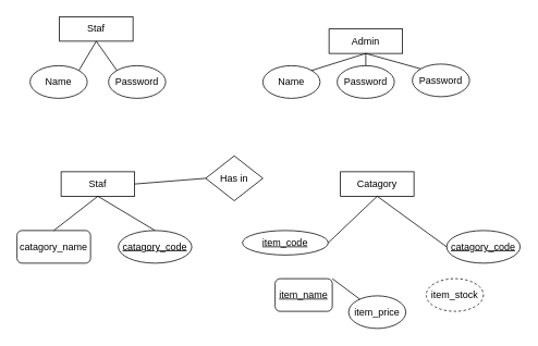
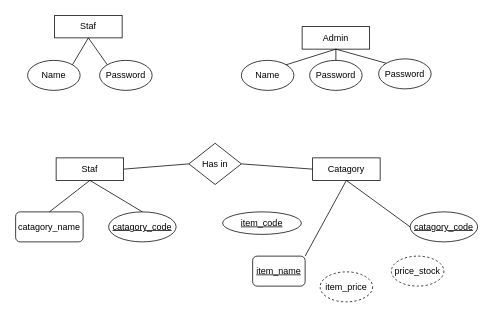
  <mxCell id="0" />
  <mxCell id="1" parent="0" />
  <mxCell id="2" value="Staf" style="rounded=0;whiteSpace=wrap;html=1;" vertex="1" parent="1"><mxGeometry x="72" y="20" width="90" height="30" as="geometry" /></mxCell>
  <mxCell id="3" value="Name" style="ellipse;whiteSpace=wrap;html=1;" vertex="1" parent="1"><mxGeometry x="36" y="80" width="70" height="40" as="geometry" /></mxCell>
  <mxCell id="4" value="Password" style="ellipse;whiteSpace=wrap;html=1;" vertex="1" parent="1"><mxGeometry x="132" y="80" width="70" height="40" as="geometry" /></mxCell>
  <mxCell id="5" value="Admin" style="rounded=0;whiteSpace=wrap;html=1;" vertex="1" parent="1"><mxGeometry x="402" y="35" width="90" height="30" as="geometry" /></mxCell>
  <mxCell id="6" value="Password" style="ellipse;whiteSpace=wrap;html=1;" vertex="1" parent="1"><mxGeometry x="412" y="80" width="70" height="40" as="geometry" /></mxCell>
  <mxCell id="7" value="Name" style="ellipse;whiteSpace=wrap;html=1;" vertex="1" parent="1"><mxGeometry x="321" y="80" width="70" height="40" as="geometry" /></mxCell>
  <mxCell id="8" value="Password" style="ellipse;whiteSpace=wrap;html=1;" vertex="1" parent="1"><mxGeometry x="504" y="78" width="70" height="40" as="geometry" /></mxCell>
  <mxCell id="9" value="" style="endArrow=none;html=1;rounded=0;entryX=0.5;entryY=1;entryDx=0;entryDy=0;exitX=1;exitY=0;exitDx=0;exitDy=0;" edge="1" parent="1" source="3" target="2"><mxGeometry width="50" height="50" relative="1" as="geometry"><mxPoint x="72" y="100" as="sourcePoint" /><mxPoint x="122" y="50" as="targetPoint" /></mxGeometry></mxCell>
  <mxCell id="10" value="" style="endArrow=none;html=1;rounded=0;entryX=0.5;entryY=1;entryDx=0;entryDy=0;exitX=0;exitY=0;exitDx=0;exitDy=0;" edge="1" parent="1" source="4" target="2"><mxGeometry width="50" height="50" relative="1" as="geometry"><mxPoint x="92" y="96" as="sourcePoint" /><mxPoint x="119" y="61" as="targetPoint" /></mxGeometry></mxCell>
  <mxCell id="11" value="" style="endArrow=none;html=1;rounded=0;entryX=0.5;entryY=1;entryDx=0;entryDy=0;exitX=1;exitY=0;exitDx=0;exitDy=0;" edge="1" parent="1" source="7" target="5"><mxGeometry width="50" height="50" relative="1" as="geometry"><mxPoint x="372" y="110" as="sourcePoint" /><mxPoint x="422" y="60" as="targetPoint" /></mxGeometry></mxCell>
  <mxCell id="12" value="" style="endArrow=none;html=1;rounded=0;entryX=0.5;entryY=1;entryDx=0;entryDy=0;exitX=0.5;exitY=0;exitDx=0;exitDy=0;" edge="1" parent="1" source="6" target="5"><mxGeometry width="50" height="50" relative="1" as="geometry"><mxPoint x="391" y="96" as="sourcePoint" /><mxPoint x="457" y="60" as="targetPoint" /></mxGeometry></mxCell>
  <mxCell id="13" value="" style="endArrow=none;html=1;rounded=0;entryX=0.5;entryY=1;entryDx=0;entryDy=0;exitX=0;exitY=0;exitDx=0;exitDy=0;" edge="1" parent="1" source="8" target="5"><mxGeometry width="50" height="50" relative="1" as="geometry"><mxPoint x="457" y="90" as="sourcePoint" /><mxPoint x="457" y="60" as="targetPoint" /></mxGeometry></mxCell>
  <mxCell id="14" value="Catagory" style="rounded=0;whiteSpace=wrap;html=1;" vertex="1" parent="1"><mxGeometry x="416" y="210" width="90" height="30" as="geometry" /></mxCell>
  <mxCell id="15" value="Staf" style="rounded=0;whiteSpace=wrap;html=1;" vertex="1" parent="1"><mxGeometry x="74" y="210" width="90" height="30" as="geometry" /></mxCell>
  <mxCell id="16" value="item_code" style="ellipse;whiteSpace=wrap;html=1;fontStyle=4" vertex="1" parent="1"><mxGeometry x="296" y="282" width="105" height="30" as="geometry" /></mxCell>
  <mxCell id="17" value="item_name" style="whiteSpace=wrap;html=1;fontStyle=4;rounded=1;" vertex="1" parent="1"><mxGeometry x="336" y="341" width="70" height="40" as="geometry" /></mxCell>
- <mxCell id="18" value="item_price" style="ellipse;whiteSpace=wrap;html=1;" vertex="1" parent="1"><mxGeometry x="426" y="362" width="70" height="40" as="geometry" /></mxCell>
- <mxCell id="19" value="item_stock" style="ellipse;whiteSpace=wrap;html=1;fillStyle=auto;fillColor=none;dashed=1;" vertex="1" parent="1"><mxGeometry x="521" y="341" width="70" height="40" as="geometry" /></mxCell>
+ <mxCell id="18" value="item_price" style="ellipse;whiteSpace=wrap;html=1;dashed=1;" vertex="1" parent="1"><mxGeometry x="426" y="362" width="70" height="40" as="geometry" /></mxCell>
+ <mxCell id="19" value="price_stock" style="ellipse;whiteSpace=wrap;html=1;fillStyle=auto;fillColor=none;dashed=1;" vertex="1" parent="1"><mxGeometry x="521" y="341" width="70" height="40" as="geometry" /></mxCell>
  <mxCell id="20" value="catagory_code" style="ellipse;whiteSpace=wrap;html=1;fontStyle=4" vertex="1" parent="1"><mxGeometry x="546" y="282" width="90" height="40" as="geometry" /></mxCell>
  <mxCell id="21" value="catagory_code" style="ellipse;whiteSpace=wrap;html=1;fontStyle=4" vertex="1" parent="1"><mxGeometry x="144" y="282" width="90" height="40" as="geometry" /></mxCell>
  <mxCell id="22" value="catagory_name" style="whiteSpace=wrap;html=1;rounded=1;" vertex="1" parent="1"><mxGeometry x="20" y="282" width="90" height="40" as="geometry" /></mxCell>
  <mxCell id="23" value="Has in" style="rhombus;whiteSpace=wrap;html=1;" vertex="1" parent="1"><mxGeometry x="251" y="190.5" width="70" height="55" as="geometry" /></mxCell>
- <mxCell id="24" value="" style="endArrow=none;html=1;rounded=0;entryX=0.5;entryY=1;entryDx=0;entryDy=0;exitX=1;exitY=0.5;exitDx=0;exitDy=0;" edge="1" parent="1" source="16" target="14"><mxGeometry width="50" height="50" relative="1" as="geometry"><mxPoint x="636" y="250" as="sourcePoint" /><mxPoint x="686" y="200" as="targetPoint" /></mxGeometry></mxCell>
- <mxCell id="25" value="" style="endArrow=none;html=1;rounded=0;exitX=1;exitY=0;exitDx=0;exitDy=0;" edge="1" parent="1" source="17" target="18"><mxGeometry width="50" height="50" relative="1" as="geometry"><mxPoint x="376" y="312" as="sourcePoint" /><mxPoint x="456" y="240" as="targetPoint" /></mxGeometry></mxCell>
+ <mxCell id="25" value="" style="endArrow=none;html=1;rounded=0;exitX=1;exitY=0;exitDx=0;exitDy=0;entryX=0.5;entryY=1;entryDx=0;entryDy=0;" edge="1" parent="1" source="17" target="14"><mxGeometry width="50" height="50" relative="1" as="geometry"><mxPoint x="376" y="312" as="sourcePoint" /><mxPoint x="456" y="240" as="targetPoint" /></mxGeometry></mxCell>
  <mxCell id="26" value="" style="endArrow=none;html=1;rounded=0;exitX=0;exitY=0.5;exitDx=0;exitDy=0;entryX=0.5;entryY=1;entryDx=0;entryDy=0;" edge="1" parent="1" source="20" target="14"><mxGeometry width="50" height="50" relative="1" as="geometry"><mxPoint x="546" y="357" as="sourcePoint" /><mxPoint x="471" y="250" as="targetPoint" /></mxGeometry></mxCell>
  <mxCell id="27" value="" style="endArrow=none;html=1;rounded=0;exitX=0.5;exitY=0;exitDx=0;exitDy=0;entryX=0.5;entryY=1;entryDx=0;entryDy=0;" edge="1" parent="1" source="22" target="15"><mxGeometry width="50" height="50" relative="1" as="geometry"><mxPoint x="350" y="250" as="sourcePoint" /><mxPoint x="400" y="200" as="targetPoint" /></mxGeometry></mxCell>
  <mxCell id="28" value="" style="endArrow=none;html=1;rounded=0;exitX=0.5;exitY=0;exitDx=0;exitDy=0;entryX=0.5;entryY=1;entryDx=0;entryDy=0;" edge="1" parent="1" source="21" target="15"><mxGeometry width="50" height="50" relative="1" as="geometry"><mxPoint x="75" y="292" as="sourcePoint" /><mxPoint x="129" y="250" as="targetPoint" /></mxGeometry></mxCell>
  <mxCell id="29" value="" style="endArrow=none;html=1;rounded=0;exitX=1;exitY=0.5;exitDx=0;exitDy=0;entryX=0;entryY=0.5;entryDx=0;entryDy=0;" edge="1" parent="1" source="15" target="23"><mxGeometry width="50" height="50" relative="1" as="geometry"><mxPoint x="192" y="250" as="sourcePoint" /><mxPoint x="242" y="200" as="targetPoint" /></mxGeometry></mxCell>
+ <mxCell id="30" value="" style="endArrow=none;html=1;rounded=0;exitX=1;exitY=0.5;exitDx=0;exitDy=0;entryX=0;entryY=0.5;entryDx=0;entryDy=0;" edge="1" parent="1" source="23" target="14"><mxGeometry width="50" height="50" relative="1" as="geometry"><mxPoint x="174" y="235" as="sourcePoint" /><mxPoint x="261" y="235" as="targetPoint" /></mxGeometry></mxCell>
